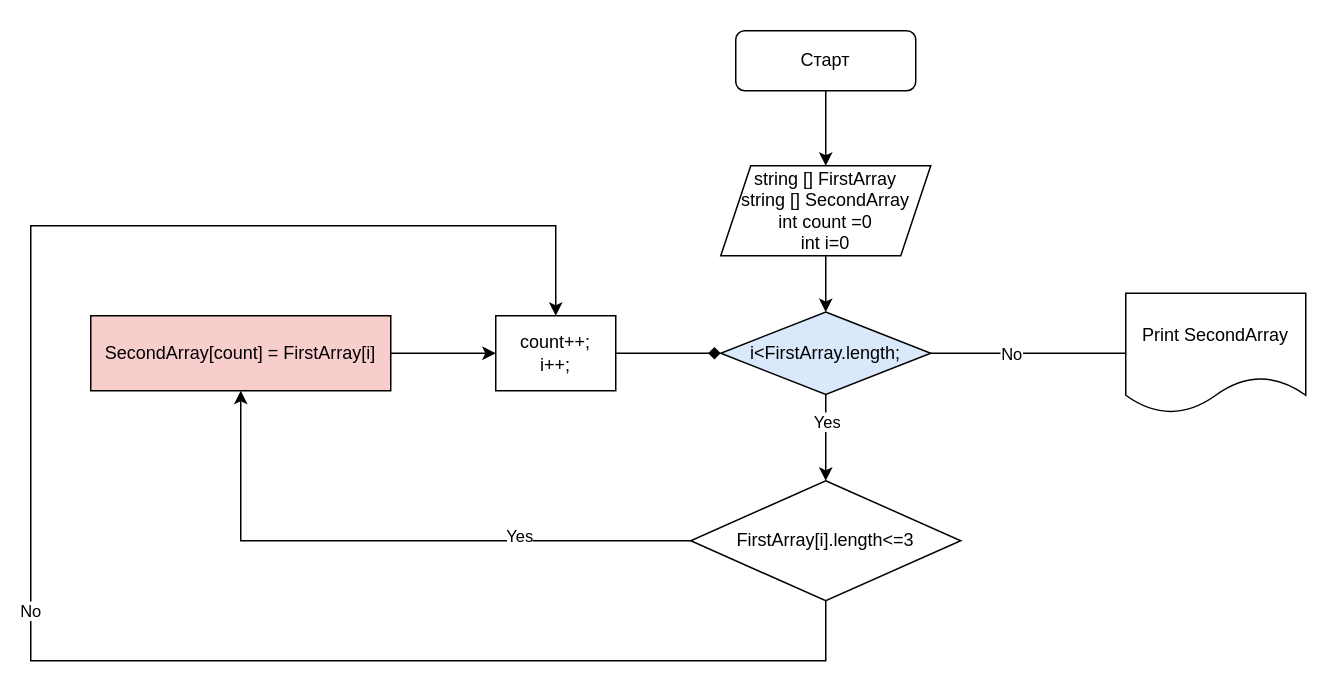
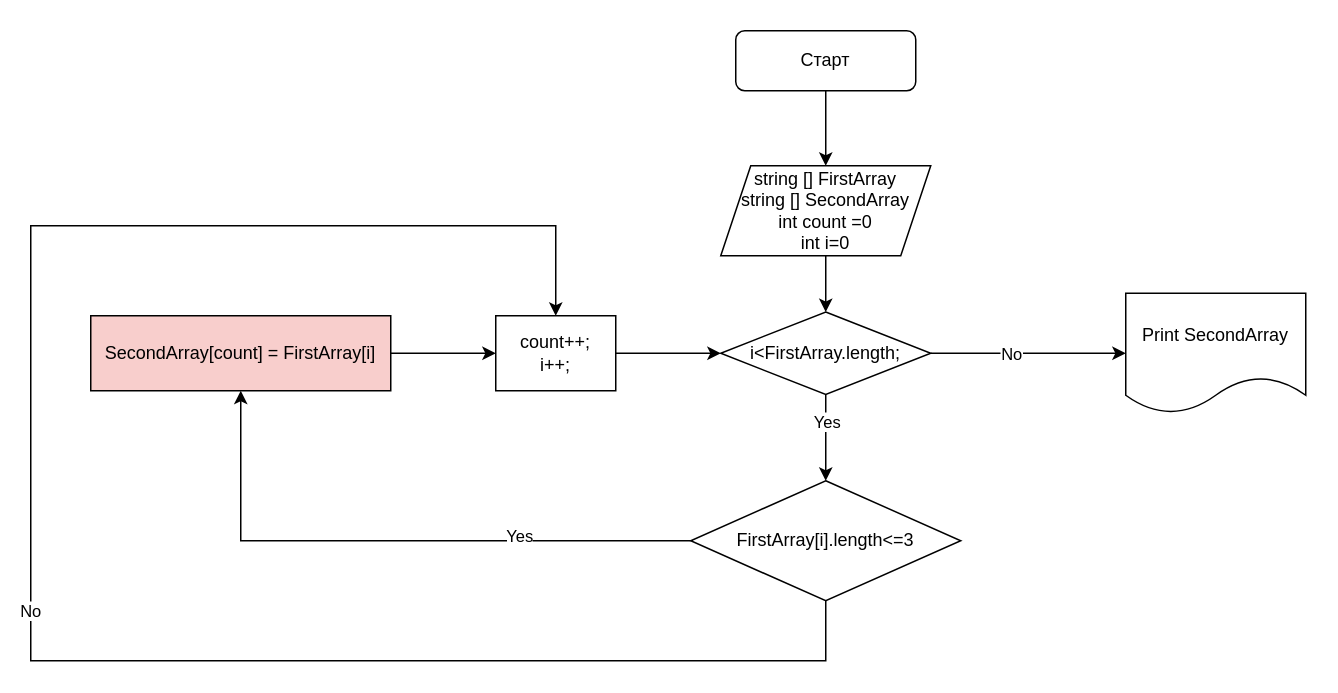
  <mxCell id="0" />
  <mxCell id="1" parent="0" />
  <mxCell id="2" style="edgeStyle=orthogonalEdgeStyle;rounded=0;orthogonalLoop=1;jettySize=auto;html=1;entryX=0.5;entryY=0;entryDx=0;entryDy=0;" edge="1" parent="1" source="3" target="5"><mxGeometry relative="1" as="geometry" /></mxCell>
  <mxCell id="3" value="Старт" style="rounded=1;whiteSpace=wrap;html=1;fontSize=12;glass=0;strokeWidth=1;shadow=0;" parent="1" vertex="1"><mxGeometry x="490" y="20" width="120" height="40" as="geometry" /></mxCell>
  <mxCell id="4" style="edgeStyle=none;rounded=0;orthogonalLoop=1;jettySize=auto;html=1;exitX=0.5;exitY=1;exitDx=0;exitDy=0;entryX=0.5;entryY=0;entryDx=0;entryDy=0;" parent="1" source="5" target="17" edge="1"><mxGeometry relative="1" as="geometry"><mxPoint x="540" y="200" as="targetPoint" /></mxGeometry></mxCell>
  <mxCell id="5" value="string [] FirstArray&lt;br&gt;string [] SecondArray&lt;br&gt;int count =0&lt;br&gt;int i=0" style="shape=parallelogram;perimeter=parallelogramPerimeter;whiteSpace=wrap;html=1;fixedSize=1;" parent="1" vertex="1"><mxGeometry x="480" y="110" width="140" height="60" as="geometry" /></mxCell>
  <mxCell id="6" style="edgeStyle=orthogonalEdgeStyle;rounded=0;orthogonalLoop=1;jettySize=auto;html=1;entryX=0.5;entryY=0;entryDx=0;entryDy=0;" edge="1" parent="1" source="10" target="19"><mxGeometry relative="1" as="geometry"><mxPoint x="-120" y="470" as="targetPoint" /><Array as="points"><mxPoint x="550" y="440" /><mxPoint x="20" y="440" /><mxPoint x="20" y="150" /><mxPoint x="370" y="150" /></Array></mxGeometry></mxCell>
  <mxCell id="7" value="No" style="edgeLabel;html=1;align=center;verticalAlign=middle;resizable=0;points=[];" vertex="1" connectable="0" parent="6"><mxGeometry x="-0.049" y="1" relative="1" as="geometry"><mxPoint as="offset" /></mxGeometry></mxCell>
  <mxCell id="8" style="edgeStyle=orthogonalEdgeStyle;rounded=0;orthogonalLoop=1;jettySize=auto;html=1;entryX=0.5;entryY=1;entryDx=0;entryDy=0;" edge="1" parent="1" source="10" target="14"><mxGeometry relative="1" as="geometry" /></mxCell>
  <mxCell id="9" value="Yes" style="edgeLabel;html=1;align=center;verticalAlign=middle;resizable=0;points=[];" vertex="1" connectable="0" parent="8"><mxGeometry x="-0.426" y="-4" relative="1" as="geometry"><mxPoint as="offset" /></mxGeometry></mxCell>
  <mxCell id="10" value="FirstArray[i].length&amp;lt;=3" style="rhombus;whiteSpace=wrap;html=1;" vertex="1" parent="1"><mxGeometry x="460" y="320" width="180" height="80" as="geometry" /></mxCell>
  <mxCell id="11" style="edgeStyle=orthogonalEdgeStyle;rounded=0;orthogonalLoop=1;jettySize=auto;html=1;entryX=0.5;entryY=0;entryDx=0;entryDy=0;exitX=0.5;exitY=1;exitDx=0;exitDy=0;" edge="1" parent="1" source="17" target="10"><mxGeometry relative="1" as="geometry"><mxPoint x="550" y="270" as="sourcePoint" /></mxGeometry></mxCell>
  <mxCell id="12" value="Yes" style="edgeLabel;html=1;align=center;verticalAlign=middle;resizable=0;points=[];" vertex="1" connectable="0" parent="11"><mxGeometry x="-0.365" relative="1" as="geometry"><mxPoint as="offset" /></mxGeometry></mxCell>
  <mxCell id="13" style="edgeStyle=orthogonalEdgeStyle;rounded=0;orthogonalLoop=1;jettySize=auto;html=1;" edge="1" parent="1" source="14" target="19"><mxGeometry relative="1" as="geometry" /></mxCell>
  <mxCell id="14" value="SecondArray[count] = FirstArray[i]" style="rounded=0;whiteSpace=wrap;html=1;fillColor=#f8cecc;" vertex="1" parent="1"><mxGeometry x="60" y="210" width="200" height="50" as="geometry" /></mxCell>
- <mxCell id="15" style="edgeStyle=orthogonalEdgeStyle;rounded=0;orthogonalLoop=1;jettySize=auto;html=1;endArrow=none;" edge="1" parent="1" source="17" target="20"><mxGeometry relative="1" as="geometry" /></mxCell>
+ <mxCell id="15" style="edgeStyle=orthogonalEdgeStyle;rounded=0;orthogonalLoop=1;jettySize=auto;html=1;" edge="1" parent="1" source="17" target="20"><mxGeometry relative="1" as="geometry" /></mxCell>
  <mxCell id="16" value="No" style="edgeLabel;html=1;align=center;verticalAlign=middle;resizable=0;points=[];" vertex="1" connectable="0" parent="15"><mxGeometry x="-0.178" relative="1" as="geometry"><mxPoint as="offset" /></mxGeometry></mxCell>
- <mxCell id="17" value="i&amp;lt;FirstArray.length;" style="rhombus;whiteSpace=wrap;html=1;fillColor=#dae8fc;" vertex="1" parent="1"><mxGeometry x="480" y="207.5" width="140" height="55" as="geometry" /></mxCell>
- <mxCell id="18" style="edgeStyle=orthogonalEdgeStyle;rounded=0;orthogonalLoop=1;jettySize=auto;html=1;endArrow=diamond;" edge="1" parent="1" source="19" target="17"><mxGeometry relative="1" as="geometry" /></mxCell>
+ <mxCell id="17" value="i&amp;lt;FirstArray.length;" style="rhombus;whiteSpace=wrap;html=1;" vertex="1" parent="1"><mxGeometry x="480" y="207.5" width="140" height="55" as="geometry" /></mxCell>
+ <mxCell id="18" style="edgeStyle=orthogonalEdgeStyle;rounded=0;orthogonalLoop=1;jettySize=auto;html=1;" edge="1" parent="1" source="19" target="17"><mxGeometry relative="1" as="geometry" /></mxCell>
  <mxCell id="19" value="count++;&lt;br&gt;i++;" style="rounded=0;whiteSpace=wrap;html=1;" vertex="1" parent="1"><mxGeometry x="330" y="210" width="80" height="50" as="geometry" /></mxCell>
  <mxCell id="20" value="Print SecondArray" style="shape=document;whiteSpace=wrap;html=1;boundedLbl=1;" vertex="1" parent="1"><mxGeometry x="750" y="195" width="120" height="80" as="geometry" /></mxCell>
